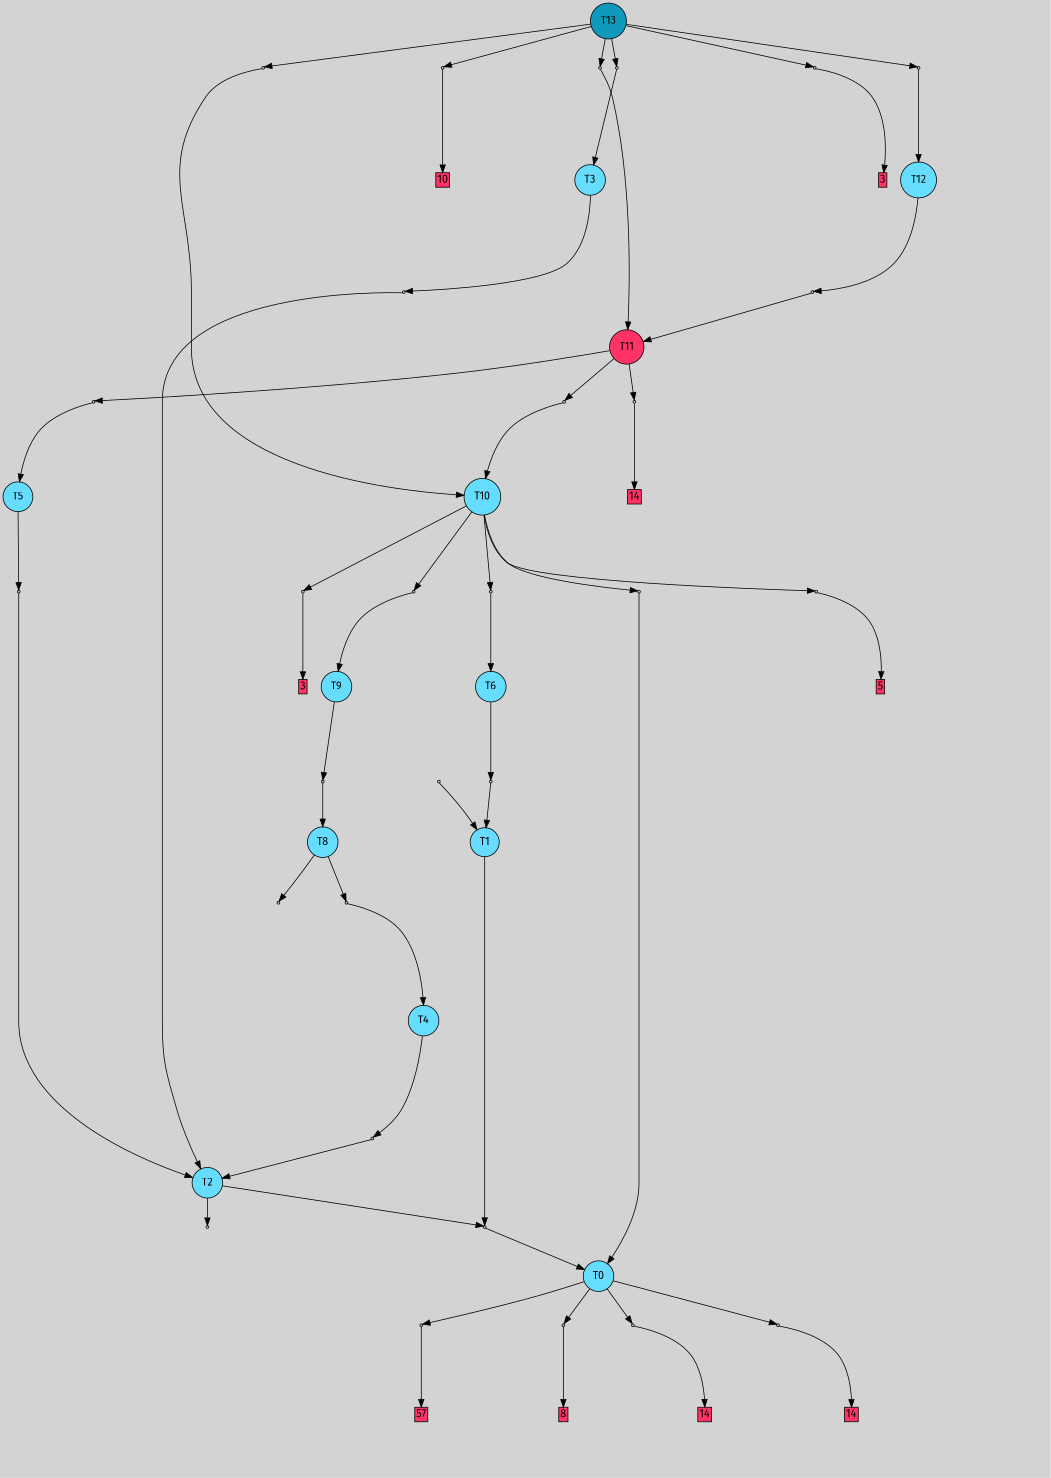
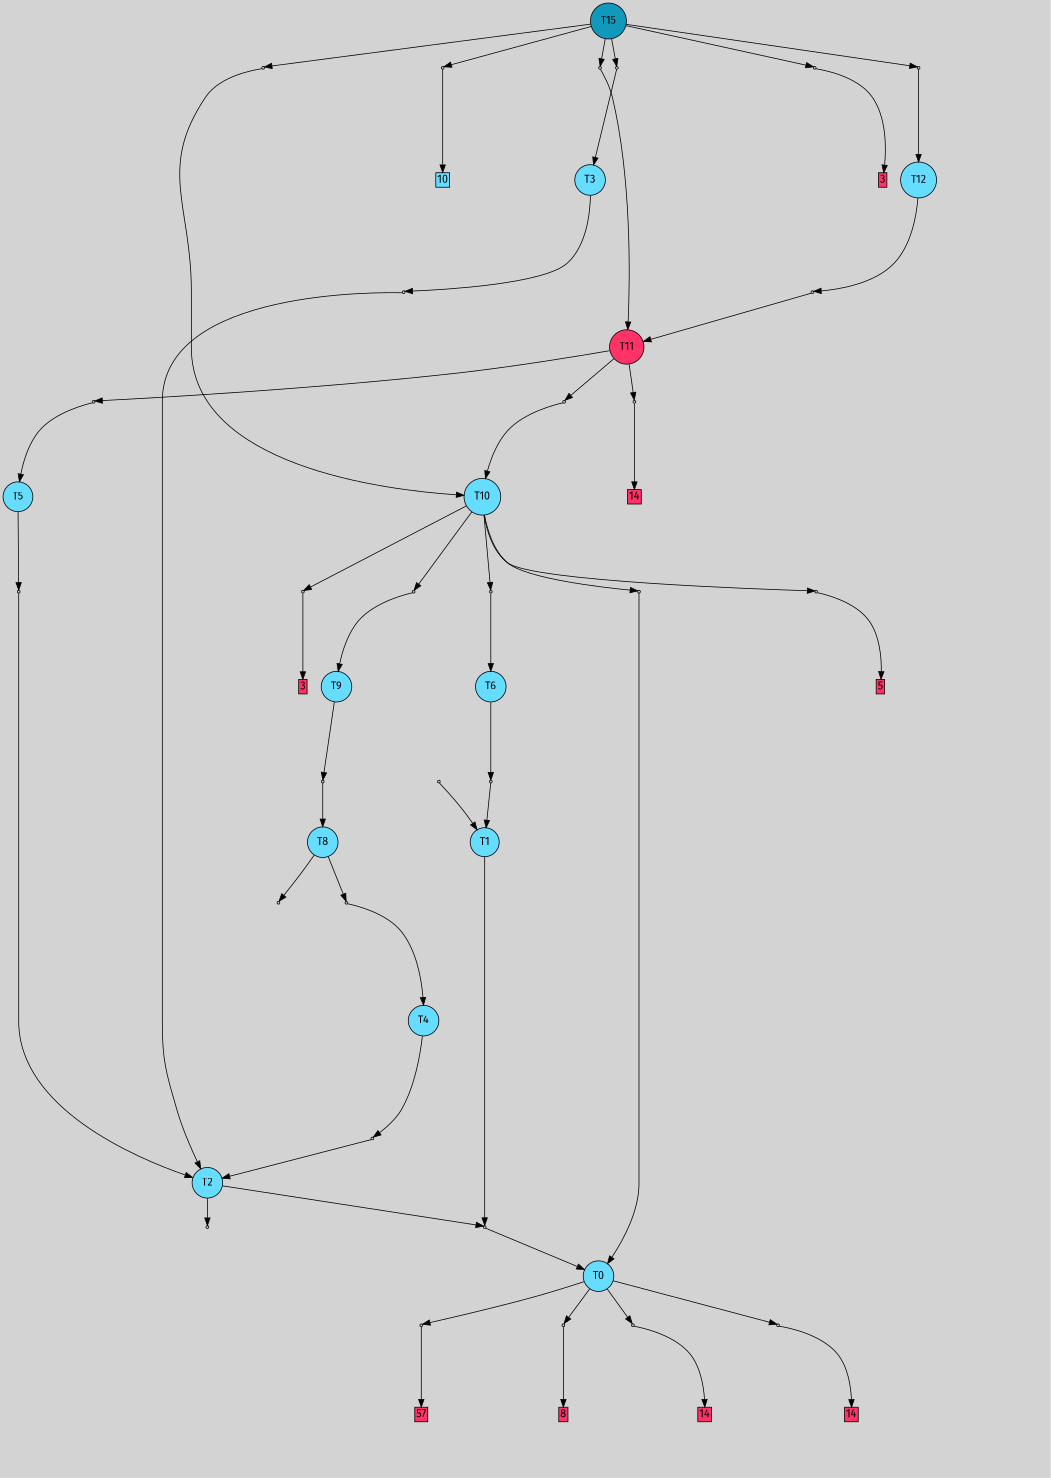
  digraph {
    bgcolor=lightgray
    fontname="Fira Sans"
    node [fontname="Fira Sans" shape=box style=filled]
    edge [fontname="Fira Sans"]
-   T13 [fillcolor="#1199bb" shape=circle]
+   T13 [fillcolor="#1199bb" shape=circle label=T15]
    P23 [fillcolor="#cccccc" shape=point]
    P24 [fillcolor="#cccccc" shape=point]
    P25 [fillcolor="#cccccc" shape=point]
    P26 [fillcolor="#cccccc" shape=point]
    P27 [fillcolor="#cccccc" shape=point]
    P28 [fillcolor="#cccccc" shape=point]
    T0 [fillcolor="#66ddff" shape=circle]
    P0 [fillcolor="#cccccc" shape=point]
    P1 [fillcolor="#cccccc" shape=point]
    P2 [fillcolor="#cccccc" shape=point]
    P3 [fillcolor="#cccccc" shape=point]
    n13 [label="7|0&1|887#1|478&#92;n" style=invis]
    n14 [fillcolor="#ff3366" height=0 label=57 margin=0.03 width=0]
    n15 [label="4|7&1|256#1|1212&#92;n1|4&1|956#1|1076&#92;n2|2&0|644#0|1124&#92;n4|4&1|1207#1|1020&#92;n6|6&0|1028#1|1185&#92;n4|6&0|1262#0|986&#92;n0|0&0|327#0|950&#92;n" style=invis]
    n16 [fillcolor="#ff3366" height=0 label=8 margin=0.03 width=0]
    n17 [label="6|7&1|1153#1|19&#92;n7|0&0|839#1|609&#92;n7|2&1|639#1|541&#92;n3|2&1|834#0|394&#92;n7|1&0|746#1|90&#92;n1|1&0|1336#0|1233&#92;n4|7&0|441#1|15&#92;n4|6&1|1142#0|1007&#92;n7|5&0|974#1|845&#92;n4|0&0|861#0|829&#92;n" style=invis]
    n18 [fillcolor="#ff3366" height=0 label=14 margin=0.03 width=0]
    n19 [label="5|7&1|77#0|616&#92;n7|3&0|1127#1|376&#92;n7|2&1|639#1|541&#92;n4|4&0|1306#0|1203&#92;n1|6&0|964#0|482&#92;n0|0&0|894#1|846&#92;n" style=invis]
    n20 [fillcolor="#ff3366" height=0 label=14 margin=0.03 width=0]
    T1 [fillcolor="#66ddff" shape=circle]
    P4 [fillcolor="#cccccc" shape=point]
    n23 [label="1|0&1|618#1|187&#92;n" style=invis]
    T2 [fillcolor="#66ddff" shape=circle]
    P5 [fillcolor="#cccccc" shape=point]
    n26 [label="7|5&1|1065#1|764&#92;n5|3&1|1047#1|141&#92;n0|0&0|1029#0|955&#92;n" style=invis]
    T3 [fillcolor="#66ddff" shape=circle]
    P6 [fillcolor="#cccccc" shape=point]
    n29 [label="2|4&0|498#0|546&#92;n3|0&1|615#0|636&#92;n" style=invis]
    T4 [fillcolor="#66ddff" shape=circle]
    P7 [fillcolor="#cccccc" shape=point]
    n32 [label="3|0&1|659#0|636&#92;n" style=invis]
    T5 [fillcolor="#66ddff" shape=circle]
    P8 [fillcolor="#cccccc" shape=point]
    n35 [label="0|5&1|1209#0|107&#92;n2|4&0|498#0|1285&#92;n3|0&1|615#0|636&#92;n" style=invis]
    T6 [fillcolor="#66ddff" shape=circle]
    P9 [fillcolor="#cccccc" shape=point]
    n38 [label="6|6&0|984#1|1177&#92;n0|2&0|331#0|254&#92;n1|5&1|123#1|1073&#92;n3|0&0|1306#0|1189&#92;n" style=invis]
    P10 [fillcolor="#cccccc" shape=point]
    n40 [label="6|6&0|984#1|1177&#92;n0|2&0|331#0|254&#92;n1|5&1|123#1|1073&#92;n4|0&0|1306#0|1189&#92;n" style=invis]
    T8 [fillcolor="#66ddff" shape=circle]
    P11 [fillcolor="#cccccc" shape=point]
    P12 [fillcolor="#cccccc" shape=point]
    n44 [label="3|0&1|145#0|1263&#92;n" style=invis]
    n45 [label="3|6&1|354#0|140&#92;n2|0&0|1298#0|826&#92;n0|3&0|208#0|170&#92;n1|4&0|123#1|823&#92;n4|3&0|636#0|145&#92;n0|1&0|470#0|755&#92;n0|3&1|26#0|553&#92;n4|3&0|963#1|531&#92;n0|2&1|717#1|995&#92;n6|5&0|1194#1|55&#92;n0|7&0|947#1|96&#92;n3|3&1|1315#0|567&#92;n3|7&0|1197#0|275&#92;n2|2&1|802#1|92&#92;n1|0&0|66#0|951&#92;n" style=invis]
    T9 [fillcolor="#66ddff" shape=circle]
    P13 [fillcolor="#cccccc" shape=point]
    n48 [label="0|0&0|1004#0|1086&#92;n7|5&1|826#0|238&#92;n0|2&0|409#0|632&#92;n3|7&0|1189#0|1258&#92;n7|0&0|47#1|695&#92;n" style=invis]
    T10 [fillcolor="#66ddff" shape=circle]
    P14 [fillcolor="#cccccc" shape=point]
    P15 [fillcolor="#cccccc" shape=point]
    P16 [fillcolor="#cccccc" shape=point]
    P17 [fillcolor="#cccccc" shape=point]
    P18 [fillcolor="#cccccc" shape=point]
    n55 [label="0|6&1|689#1|257&#92;n3|5&1|703#0|374&#92;n2|0&1|1077#0|93&#92;n1|0&1|134#0|1216&#92;n" style=invis]
    n56 [label="7|3&1|657#0|1076&#92;n1|0&0|523#1|1022&#92;n" style=invis]
    n57 [label="5|4&1|181#0|852&#92;n0|5&1|394#1|1245&#92;n4|2&0|285#1|279&#92;n1|1&1|481#0|1324&#92;n4|7&0|722#0|497&#92;n3|3&1|1211#0|471&#92;n0|7&0|947#1|96&#92;n7|0&0|295#0|600&#92;n" style=invis]
    n58 [label="7|0&1|356#1|214&#92;n7|0&0|64#1|1231&#92;n" style=invis]
    n59 [fillcolor="#ff3366" height=0 label=5 margin=0.03 width=0]
    n60 [label="2|5&0|132#0|272&#92;n4|2&0|946#0|343&#92;n4|6&1|1142#0|1162&#92;n4|7&0|62#0|741&#92;n4|1&0|1327#1|1310&#92;n4|1&0|441#1|15&#92;n6|5&0|297#1|899&#92;n5|1&0|685#0|855&#92;n0|4&1|938#1|92&#92;n6|2&0|404#0|1028&#92;n3|0&0|658#0|865&#92;n" style=invis]
    n61 [fillcolor="#ff3366" height=0 label=3 margin=0.03 width=0]
    T11 [fillcolor="#ff3366" shape=circle]
    P19 [fillcolor="#cccccc" shape=point]
    P20 [fillcolor="#cccccc" shape=point]
    P21 [fillcolor="#cccccc" shape=point]
    n66 [label="7|6&1|1213#1|267&#92;n7|4&1|912#0|501&#92;n3|6&0|158#1|1048&#92;n3|3&1|1143#0|68&#92;n2|2&0|907#1|1134&#92;n3|5&0|446#1|202&#92;n6|3&0|738#1|772&#92;n7|0&0|1325#0|329&#92;n1|6&0|776#0|811&#92;n2|0&0|454#1|1123&#92;n4|0&0|56#1|158&#92;n" style=invis]
    n67 [label="7|3&1|711#0|926&#92;n1|1&1|796#0|955&#92;n4|7&0|441#1|341&#92;n7|0&0|959#0|976&#92;n" style=invis]
    n68 [label="1|4&1|956#1|1076&#92;n1|2&1|644#0|1124&#92;n2|2&1|270#0|194&#92;n7|1&0|346#0|344&#92;n4|0&0|545#1|20&#92;n" style=invis]
    n69 [fillcolor="#ff3366" height=0 label=14 margin=0.03 width=0]
    T12 [fillcolor="#66ddff" shape=circle]
    P22 [fillcolor="#cccccc" shape=point]
    n72 [label="1|3&0|1318#1|798&#92;n0|5&1|1231#0|227&#92;n6|0&0|661#1|637&#92;n4|0&0|928#1|482&#92;n" style=invis]
    n73 [label="0|5&1|499#1|1083&#92;n7|3&1|1095#0|1234&#92;n6|1&0|379#1|708&#92;n3|3&0|853#0|1265&#92;n2|2&0|907#1|1134&#92;n7|2&0|770#1|1284&#92;n2|1&1|369#1|5&#92;n4|6&1|857#0|505&#92;n3|5&0|446#1|202&#92;n3|3&0|338#1|772&#92;n7|0&0|1325#0|329&#92;n1|6&0|776#0|811&#92;n2|0&0|454#1|1123&#92;n4|0&0|56#1|158&#92;n" style=invis]
    n74 [label="6|0&1|689#1|728&#92;n5|3&0|16#0|153&#92;n2|0&1|742#1|932&#92;n4|7&0|920#0|731&#92;n3|4&1|1211#0|471&#92;n5|2&1|927#1|91&#92;n2|0&0|276#0|826&#92;n" style=invis]
-   n75 [fillcolor="#ff3366" height=0 label=10 margin=0.03 width=0]
+   n75 [fillcolor="#66ddff" height=0 label=10 margin=0.03 width=0]
    n76 [label="5|1&0|652#0|619&#92;n4|7&1|1089#0|393&#92;n2|7&1|1221#0|895&#92;n4|3&0|983#1|329&#92;n0|5&1|1231#0|227&#92;n6|0&0|661#1|637&#92;n4|0&0|928#1|482&#92;n" style=invis]
    n77 [label="2|4&0|1266#1|99&#92;n6|6&0|1068#1|1173&#92;n5|2&1|1210#1|100&#92;n6|7&0|170#0|281&#92;n4|0&0|862#0|943&#92;n" style=invis]
    n78 [label="6|3&1|244#1|1031&#92;n5|3&0|691#1|1170&#92;n7|6&0|307#0|832&#92;n7|1&1|442#0|1285&#92;n1|3&1|141#0|113&#92;n1|2&0|398#0|739&#92;n4|1&1|130#1|188&#92;n3|4&0|1090#1|889&#92;n5|3&0|513#1|995&#92;n0|0&0|204#0|1235&#92;n" style=invis]
    n79 [fillcolor="#ff3366" height=0 label=3 margin=0.03 width=0]
    n80 [label="7|1&1|1213#1|267&#92;n6|5&0|1105#0|461&#92;n7|0&0|589#1|729&#92;n4|0&0|56#1|158&#92;n" style=invis]
    subgraph sub_1 {
      rank=same
      T13
    }
    T13 -> P23
    T13 -> P24
    T13 -> P25
    T13 -> P26
    T13 -> P27
    T13 -> P28
    P23 -> T10
    P23 -> n73 [style=invis]
    P24 -> n74 [style=invis]
    P24 -> n75
    P25 -> T11
    P25 -> n76 [style=invis]
    P26 -> T3
    P26 -> n77 [style=invis]
    P27 -> n78 [style=invis]
    P27 -> n79
    P28 -> T12
    P28 -> n80 [style=invis]
    T0 -> P0
    T0 -> P1
    T0 -> P2
    T0 -> P3
    P0 -> n13 [style=invis]
    P0 -> n14
    P1 -> n15 [style=invis]
    P1 -> n16
    P2 -> n17 [style=invis]
    P2 -> n18
    P3 -> n19 [style=invis]
    P3 -> n20
    T1 -> P4
    P4 -> T0
    P4 -> n23 [style=invis]
    T2 -> P4
    T2 -> P5
    P5 -> n26 [style=invis]
    T3 -> P6
    P6 -> T2
    P6 -> n29 [style=invis]
    T4 -> P7
    P7 -> T2
    P7 -> n32 [style=invis]
    T5 -> P8
    P8 -> T2
    P8 -> n35 [style=invis]
    T6 -> P9
    P9 -> T1
    P9 -> n38 [style=invis]
    P10 -> T1
    P10 -> n40 [style=invis]
    T8 -> P11
    T8 -> P12
    P11 -> T4
    P11 -> n44 [style=invis]
    P12 -> n45 [style=invis]
    T9 -> P13
    P13 -> T8
    P13 -> n48 [style=invis]
    T10 -> P14
    T10 -> P15
    T10 -> P16
    T10 -> P17
    T10 -> P18
    P14 -> T9
    P14 -> n55 [style=invis]
    P15 -> T6
    P15 -> n56 [style=invis]
    P16 -> T0
    P16 -> n57 [style=invis]
    P17 -> n58 [style=invis]
    P17 -> n59
    P18 -> n60 [style=invis]
    P18 -> n61
    T11 -> P19
    T11 -> P20
    T11 -> P21
    P19 -> T10
    P19 -> n66 [style=invis]
    P20 -> T5
    P20 -> n67 [style=invis]
    P21 -> n68 [style=invis]
    P21 -> n69
    T12 -> P22
    P22 -> T11
    P22 -> n72 [style=invis]
  }
